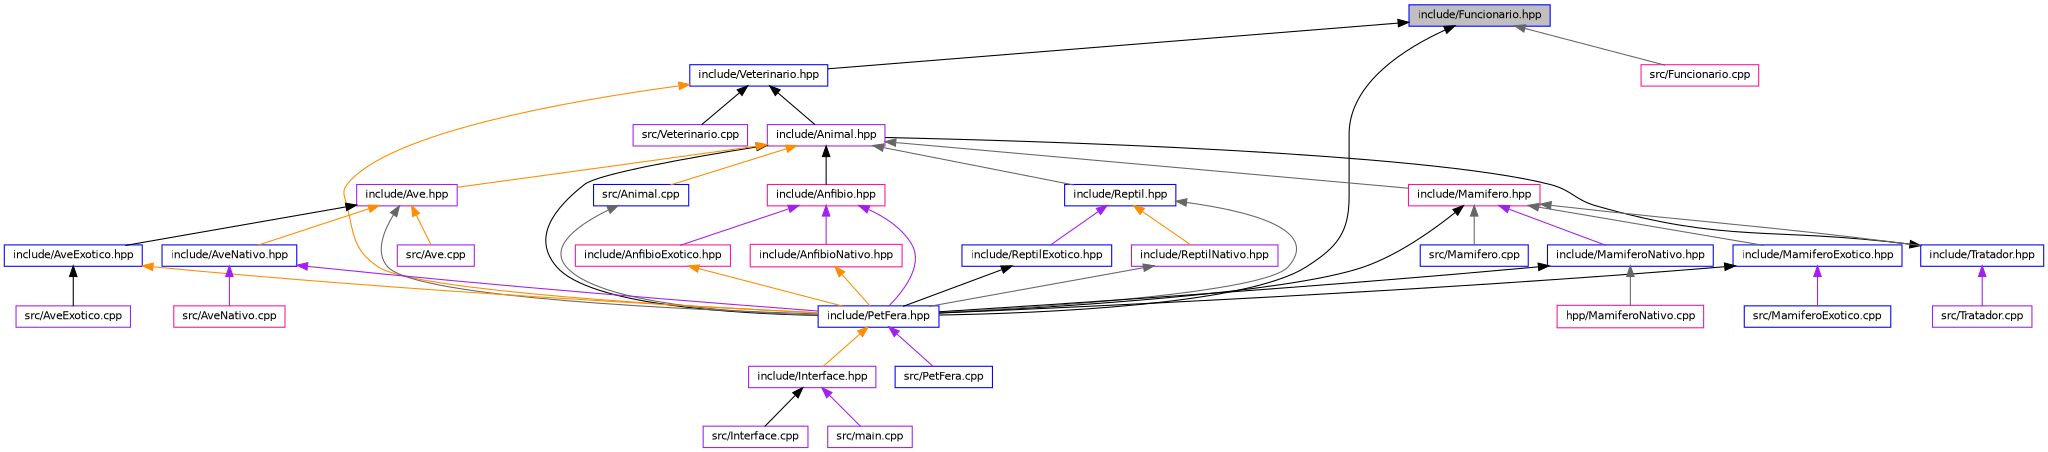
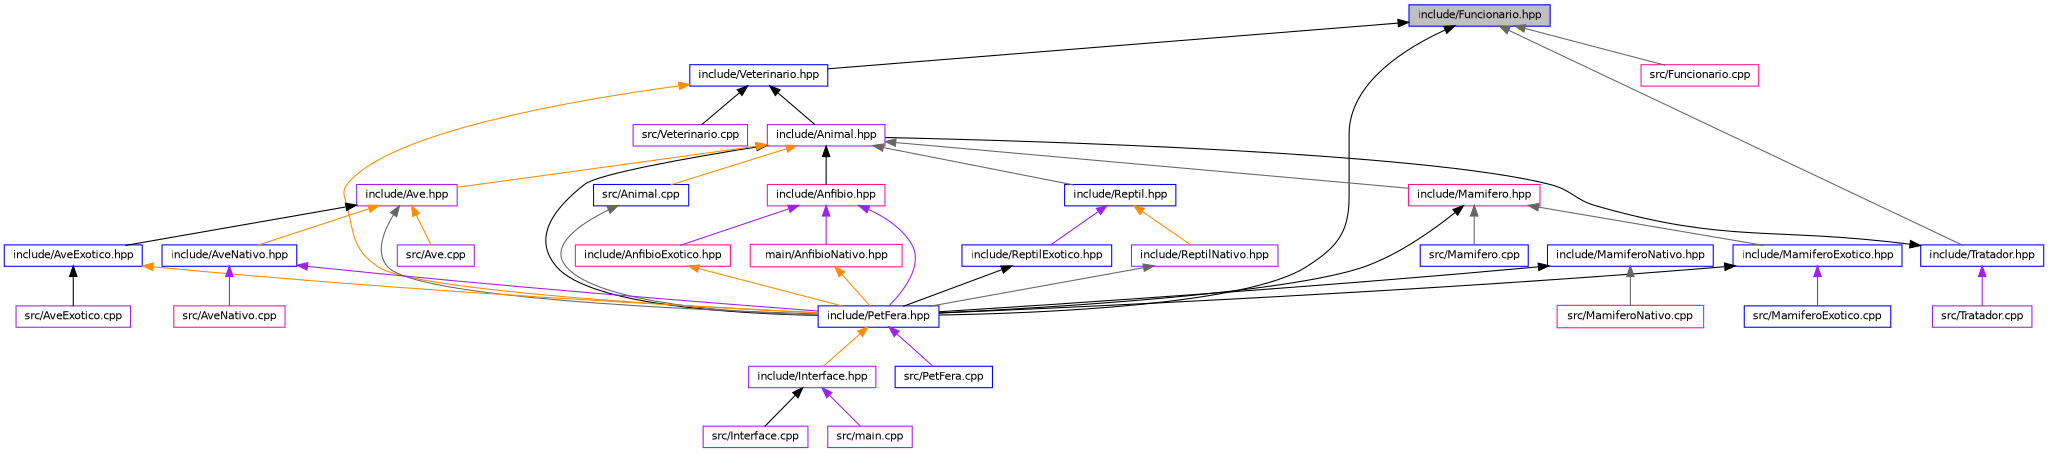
  digraph {
    node [color=blue fillcolor=white fontname=Helvetica fontsize=10 shape=record style=filled]
    edge [color=black dir=back fontname=Helvetica fontsize=10 labelfontname=Helvetica labelfontsize=10 style=solid]
    n1 [fillcolor=grey75 fontcolor=black height=0.2 label="include/Funcionario.hpp" width=0.4]
    n2 [height=0.2 label="include/Veterinario.hpp" width=0.4]
    n3 [height=0.2 label="include/PetFera.hpp" width=0.4]
    n4 [height=0.2 label="include/Tratador.hpp" width=0.4]
    n5 [color=deeppink height=0.2 label="src/Funcionario.cpp" width=0.4]
    n6 [color=purple height=0.2 label="include/Animal.hpp" width=0.4]
    n7 [color=purple height=0.2 label="src/Veterinario.cpp" width=0.4]
    n8 [color=purple height=0.2 label="include/Interface.hpp" width=0.4]
    n9 [height=0.2 label="src/PetFera.cpp" width=0.4]
    n10 [color=purple height=0.2 label="src/Tratador.cpp" width=0.4]
    n11 [color=deeppink height=0.2 label="include/Anfibio.hpp" width=0.4]
    n12 [color=purple height=0.2 label="include/Ave.hpp" width=0.4]
    n13 [color=deeppink height=0.2 label="include/Mamifero.hpp" width=0.4]
    n14 [height=0.2 label="include/Reptil.hpp" width=0.4]
    n15 [height=0.2 label="src/Animal.cpp" width=0.4]
    n16 [color=deeppink height=0.2 label="include/AnfibioExotico.hpp" width=0.4]
-   n17 [color=deeppink height=0.2 label="include/AnfibioNativo.hpp" width=0.4]
+   n17 [color=deeppink height=0.2 label="main/AnfibioNativo.hpp" width=0.4]
    n18 [height=0.2 label="include/AveExotico.hpp" width=0.4]
    n19 [height=0.2 label="include/AveNativo.hpp" width=0.4]
    n20 [color=purple height=0.2 label="src/Ave.cpp" width=0.4]
    n21 [height=0.2 label="include/MamiferoExotico.hpp" width=0.4]
    n22 [height=0.2 label="include/MamiferoNativo.hpp" width=0.4]
    n23 [height=0.2 label="src/Mamifero.cpp" width=0.4]
    n24 [height=0.2 label="include/ReptilExotico.hpp" width=0.4]
    n25 [color=purple height=0.2 label="include/ReptilNativo.hpp" width=0.4]
    n26 [color=purple height=0.2 label="src/Interface.cpp" width=0.4]
    n27 [color=purple height=0.2 label="src/main.cpp" width=0.4]
    n28 [color=purple height=0.2 label="src/AveExotico.cpp" width=0.4]
    n29 [color=deeppink height=0.2 label="src/AveNativo.cpp" width=0.4]
    n30 [height=0.2 label="src/MamiferoExotico.cpp" width=0.4]
-   n31 [color=deeppink height=0.2 label="hpp/MamiferoNativo.cpp" width=0.4]
+   n31 [color=deeppink height=0.2 label="src/MamiferoNativo.cpp" width=0.4]
    n1 -> n2
    n1 -> n3
-   n13 -> n4 [color=gray40]
+   n1 -> n4 [color=gray40]
    n1 -> n5 [color=gray40]
    n2 -> n3 [color=darkorange]
    n2 -> n6
    n2 -> n7
    n3 -> n8 [color=darkorange]
    n3 -> n9 [color=purple]
    n4 -> n6
    n4 -> n10 [color=purple]
    n6 -> n3
    n6 -> n11
    n6 -> n12 [color=darkorange]
    n6 -> n13 [color=gray40]
    n6 -> n14 [color=gray40]
    n6 -> n15 [color=darkorange]
    n8 -> n26
    n8 -> n27 [color=purple]
    n11 -> n3 [color=purple]
    n11 -> n16 [color=purple]
    n11 -> n17 [color=purple]
    n12 -> n3 [color=gray40]
    n12 -> n18
    n12 -> n19 [color=darkorange]
    n12 -> n20 [color=darkorange]
    n13 -> n3
    n13 -> n21 [color=gray40]
-   n13 -> n22 [color=purple]
    n13 -> n23 [color=gray40]
-   n14 -> n3 [color=gray40]
    n14 -> n24 [color=purple]
    n14 -> n25 [color=darkorange]
    n15 -> n3 [color=gray40]
    n16 -> n3 [color=darkorange]
    n17 -> n3 [color=darkorange]
    n18 -> n3 [color=darkorange]
    n18 -> n28
    n19 -> n3 [color=purple]
    n19 -> n29 [color=purple]
    n21 -> n3
    n21 -> n30 [color=purple]
    n22 -> n3
    n22 -> n31 [color=gray40]
    n24 -> n3
    n25 -> n3 [color=gray40]
  }
